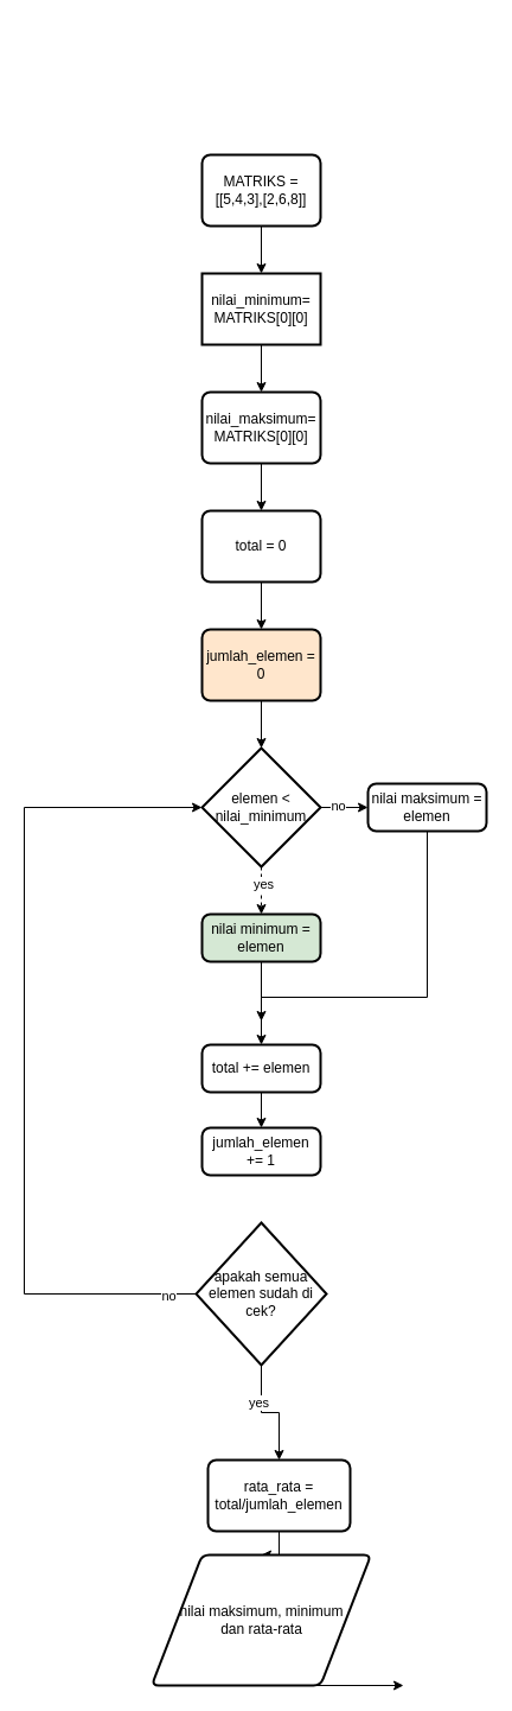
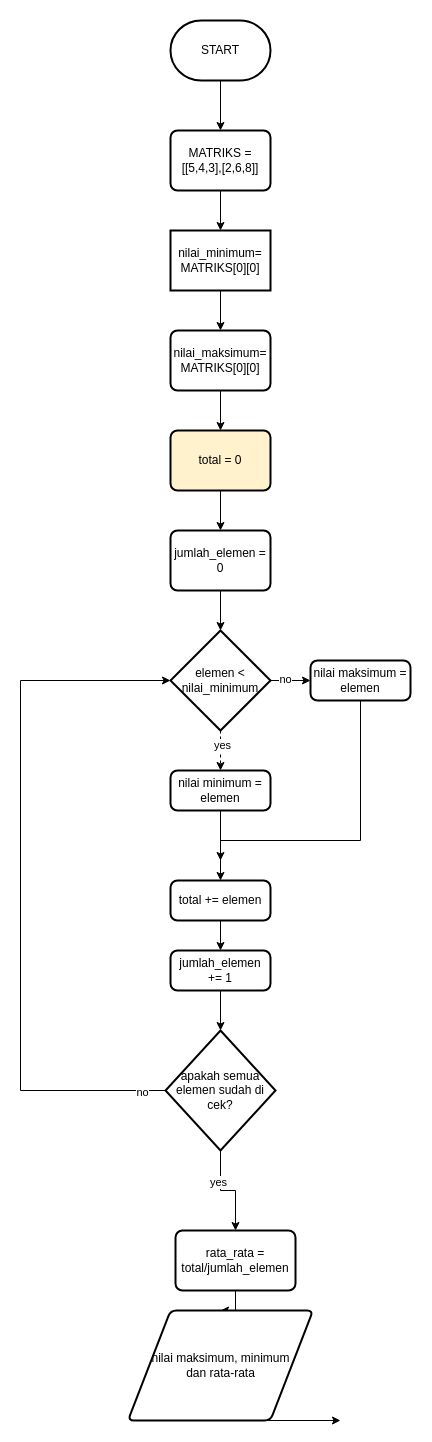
  <mxCell id="0" />
  <mxCell id="1" parent="0" />
+ <mxCell id="2" value="" style="edgeStyle=orthogonalEdgeStyle;rounded=0;orthogonalLoop=1;jettySize=auto;html=1;" edge="1" parent="1" source="3" target="5"><mxGeometry relative="1" as="geometry" /></mxCell>
+ <mxCell id="3" value="START" style="strokeWidth=2;html=1;shape=mxgraph.flowchart.terminator;whiteSpace=wrap;" vertex="1" parent="1"><mxGeometry x="170" y="20" width="100" height="60" as="geometry" /></mxCell>
  <mxCell id="4" value="" style="edgeStyle=orthogonalEdgeStyle;rounded=0;orthogonalLoop=1;jettySize=auto;html=1;" edge="1" parent="1" source="5" target="7"><mxGeometry relative="1" as="geometry" /></mxCell>
  <mxCell id="5" value="MATRIKS =[[5,4,3],[2,6,8]]" style="rounded=1;whiteSpace=wrap;html=1;absoluteArcSize=1;arcSize=14;strokeWidth=2;" vertex="1" parent="1"><mxGeometry x="170" y="130" width="100" height="60" as="geometry" /></mxCell>
  <mxCell id="6" value="" style="edgeStyle=orthogonalEdgeStyle;rounded=0;orthogonalLoop=1;jettySize=auto;html=1;" edge="1" parent="1" source="7" target="9"><mxGeometry relative="1" as="geometry" /></mxCell>
  <mxCell id="7" value="nilai_minimum= MATRIKS[0][0]" style="whiteSpace=wrap;html=1;absoluteArcSize=1;arcSize=14;strokeWidth=2;rounded=0;" vertex="1" parent="1"><mxGeometry x="170" y="230" width="100" height="60" as="geometry" /></mxCell>
  <mxCell id="8" value="" style="edgeStyle=orthogonalEdgeStyle;rounded=0;orthogonalLoop=1;jettySize=auto;html=1;" edge="1" parent="1" source="9" target="13"><mxGeometry relative="1" as="geometry" /></mxCell>
  <mxCell id="9" value="nilai_maksimum= MATRIKS[0][0]" style="rounded=1;whiteSpace=wrap;html=1;absoluteArcSize=1;arcSize=14;strokeWidth=2;" vertex="1" parent="1"><mxGeometry x="170" y="330" width="100" height="60" as="geometry" /></mxCell>
  <mxCell id="10" value="" style="edgeStyle=orthogonalEdgeStyle;rounded=0;orthogonalLoop=1;jettySize=auto;html=1;entryX=0.5;entryY=0;entryDx=0;entryDy=0;entryPerimeter=0;" edge="1" parent="1" source="11" target="18"><mxGeometry relative="1" as="geometry"><mxPoint x="220" y="630" as="targetPoint" /></mxGeometry></mxCell>
- <mxCell id="11" value="jumlah_elemen = 0" style="rounded=1;whiteSpace=wrap;html=1;absoluteArcSize=1;arcSize=14;strokeWidth=2;fillColor=#ffe6cc;" vertex="1" parent="1"><mxGeometry x="170" y="530" width="100" height="60" as="geometry" /></mxCell>
+ <mxCell id="11" value="jumlah_elemen = 0" style="rounded=1;whiteSpace=wrap;html=1;absoluteArcSize=1;arcSize=14;strokeWidth=2;" vertex="1" parent="1"><mxGeometry x="170" y="530" width="100" height="60" as="geometry" /></mxCell>
  <mxCell id="12" value="" style="edgeStyle=orthogonalEdgeStyle;rounded=0;orthogonalLoop=1;jettySize=auto;html=1;" edge="1" parent="1" source="13" target="11"><mxGeometry relative="1" as="geometry" /></mxCell>
- <mxCell id="13" value="total = 0" style="rounded=1;whiteSpace=wrap;html=1;absoluteArcSize=1;arcSize=14;strokeWidth=2;" vertex="1" parent="1"><mxGeometry x="170" y="430" width="100" height="60" as="geometry" /></mxCell>
+ <mxCell id="13" value="total = 0" style="rounded=1;whiteSpace=wrap;html=1;absoluteArcSize=1;arcSize=14;strokeWidth=2;fillColor=#fff2cc;" vertex="1" parent="1"><mxGeometry x="170" y="430" width="100" height="60" as="geometry" /></mxCell>
  <mxCell id="14" value="" style="edgeStyle=orthogonalEdgeStyle;rounded=0;orthogonalLoop=1;jettySize=auto;html=1;dashed=1;" edge="1" parent="1" source="18" target="19"><mxGeometry relative="1" as="geometry" /></mxCell>
  <mxCell id="15" value="yes" style="edgeLabel;html=1;align=center;verticalAlign=middle;resizable=0;points=[];" vertex="1" connectable="0" parent="14"><mxGeometry x="-0.28" y="1" relative="1" as="geometry"><mxPoint as="offset" /></mxGeometry></mxCell>
  <mxCell id="16" value="" style="edgeStyle=orthogonalEdgeStyle;rounded=0;orthogonalLoop=1;jettySize=auto;html=1;" edge="1" parent="1" source="18" target="20"><mxGeometry relative="1" as="geometry" /></mxCell>
  <mxCell id="17" value="no" style="edgeLabel;html=1;align=center;verticalAlign=middle;resizable=0;points=[];" vertex="1" connectable="0" parent="16"><mxGeometry x="-0.31" y="2" relative="1" as="geometry"><mxPoint as="offset" /></mxGeometry></mxCell>
  <mxCell id="18" value="elemen &amp;lt; nilai_minimum" style="strokeWidth=2;html=1;shape=mxgraph.flowchart.decision;whiteSpace=wrap;" vertex="1" parent="1"><mxGeometry x="170" y="630" width="100" height="100" as="geometry" /></mxCell>
- <mxCell id="19" value="nilai minimum = elemen" style="rounded=1;whiteSpace=wrap;html=1;absoluteArcSize=1;arcSize=14;strokeWidth=2;fillColor=#d5e8d4;" vertex="1" parent="1"><mxGeometry x="170" y="770" width="100" height="40" as="geometry" /></mxCell>
+ <mxCell id="19" value="nilai minimum = elemen" style="rounded=1;whiteSpace=wrap;html=1;absoluteArcSize=1;arcSize=14;strokeWidth=2;" vertex="1" parent="1"><mxGeometry x="170" y="770" width="100" height="40" as="geometry" /></mxCell>
  <mxCell id="20" value="nilai maksimum = elemen" style="rounded=1;whiteSpace=wrap;html=1;absoluteArcSize=1;arcSize=14;strokeWidth=2;" vertex="1" parent="1"><mxGeometry x="310" y="660" width="100" height="40" as="geometry" /></mxCell>
  <mxCell id="21" value="" style="endArrow=classic;html=1;rounded=0;exitX=0.5;exitY=1;exitDx=0;exitDy=0;entryX=0.5;entryY=0;entryDx=0;entryDy=0;" edge="1" parent="1" source="19" target="24"><mxGeometry width="50" height="50" relative="1" as="geometry"><mxPoint x="280" y="870" as="sourcePoint" /><mxPoint x="220" y="890" as="targetPoint" /></mxGeometry></mxCell>
  <mxCell id="22" value="" style="endArrow=classic;html=1;rounded=0;exitX=0.5;exitY=1;exitDx=0;exitDy=0;" edge="1" parent="1" source="20"><mxGeometry width="50" height="50" relative="1" as="geometry"><mxPoint x="360" y="750" as="sourcePoint" /><mxPoint x="220" y="860" as="targetPoint" /><Array as="points"><mxPoint x="360" y="840" /><mxPoint x="220" y="840" /></Array></mxGeometry></mxCell>
  <mxCell id="23" value="" style="edgeStyle=orthogonalEdgeStyle;rounded=0;orthogonalLoop=1;jettySize=auto;html=1;" edge="1" parent="1" source="24" target="26"><mxGeometry relative="1" as="geometry" /></mxCell>
  <mxCell id="24" value="total += elemen&lt;span style=&quot;color: rgba(0, 0, 0, 0); font-family: monospace; font-size: 0px; text-align: start; text-wrap-mode: nowrap;&quot;&gt;%3CmxGraphModel%3E%3Croot%3E%3CmxCell%20id%3D%220%22%2F%3E%3CmxCell%20id%3D%221%22%20parent%3D%220%22%2F%3E%3CmxCell%20id%3D%222%22%20value%3D%22nilai%20minimum%20%3D%20elemen%22%20style%3D%22rounded%3D1%3BwhiteSpace%3Dwrap%3Bhtml%3D1%3BabsoluteArcSize%3D1%3BarcSize%3D14%3BstrokeWidth%3D2%3B%22%20vertex%3D%221%22%20parent%3D%221%22%3E%3CmxGeometry%20x%3D%22450%22%20y%3D%22790%22%20width%3D%22100%22%20height%3D%2240%22%20as%3D%22geometry%22%2F%3E%3C%2FmxCell%3E%3C%2Froot%3E%3C%2FmxGraphModel%3E&lt;/span&gt;" style="rounded=1;whiteSpace=wrap;html=1;absoluteArcSize=1;arcSize=14;strokeWidth=2;" vertex="1" parent="1"><mxGeometry x="170" y="880" width="100" height="40" as="geometry" /></mxCell>
+ <mxCell id="25" value="" style="edgeStyle=orthogonalEdgeStyle;rounded=0;orthogonalLoop=1;jettySize=auto;html=1;exitX=0.5;exitY=1;exitDx=0;exitDy=0;entryX=0.5;entryY=0;entryDx=0;entryDy=0;entryPerimeter=0;" edge="1" parent="1" source="26" target="31"><mxGeometry relative="1" as="geometry"><mxPoint x="340" y="1000" as="targetPoint" /></mxGeometry></mxCell>
  <mxCell id="26" value="jumlah_elemen += 1" style="rounded=1;whiteSpace=wrap;html=1;absoluteArcSize=1;arcSize=14;strokeWidth=2;" vertex="1" parent="1"><mxGeometry x="170" y="950" width="100" height="40" as="geometry" /></mxCell>
  <mxCell id="27" value="" style="edgeStyle=orthogonalEdgeStyle;rounded=0;orthogonalLoop=1;jettySize=auto;html=1;" edge="1" parent="1" source="28" target="34"><mxGeometry relative="1" as="geometry" /></mxCell>
  <mxCell id="28" value="rata_rata = total/jumlah_elemen" style="rounded=1;whiteSpace=wrap;html=1;absoluteArcSize=1;arcSize=14;strokeWidth=2;" vertex="1" parent="1"><mxGeometry x="175" y="1230" width="120" height="60" as="geometry" /></mxCell>
  <mxCell id="29" value="" style="edgeStyle=orthogonalEdgeStyle;rounded=0;orthogonalLoop=1;jettySize=auto;html=1;" edge="1" parent="1" source="31" target="28"><mxGeometry relative="1" as="geometry" /></mxCell>
  <mxCell id="30" value="yes" style="edgeLabel;html=1;align=center;verticalAlign=middle;resizable=0;points=[];" vertex="1" connectable="0" parent="29"><mxGeometry x="-0.344" y="-3" relative="1" as="geometry"><mxPoint as="offset" /></mxGeometry></mxCell>
  <mxCell id="31" value="apakah semua elemen sudah di cek?" style="strokeWidth=2;html=1;shape=mxgraph.flowchart.decision;whiteSpace=wrap;" vertex="1" parent="1"><mxGeometry x="165" y="1030" width="110" height="120" as="geometry" /></mxCell>
  <mxCell id="32" value="" style="endArrow=classic;html=1;rounded=0;entryX=0;entryY=0.5;entryDx=0;entryDy=0;entryPerimeter=0;exitX=0;exitY=0.5;exitDx=0;exitDy=0;exitPerimeter=0;" edge="1" parent="1" source="31" target="18"><mxGeometry width="50" height="50" relative="1" as="geometry"><mxPoint x="-50" y="780" as="sourcePoint" /><mxPoint x="300" y="920" as="targetPoint" /><Array as="points"><mxPoint x="20" y="1090" /><mxPoint x="20" y="680" /></Array></mxGeometry></mxCell>
  <mxCell id="33" value="no" style="edgeLabel;html=1;align=center;verticalAlign=middle;resizable=0;points=[];" vertex="1" connectable="0" parent="32"><mxGeometry x="-0.931" y="1" relative="1" as="geometry"><mxPoint as="offset" /></mxGeometry></mxCell>
  <mxCell id="34" value="nilai maksimum, minimum dan rata-rata" style="shape=parallelogram;html=1;strokeWidth=2;perimeter=parallelogramPerimeter;whiteSpace=wrap;rounded=1;arcSize=12;size=0.23;spacingLeft=20;spacingRight=20;" vertex="1" parent="1"><mxGeometry x="127.5" y="1310" width="185" height="110" as="geometry" /></mxCell>
  <mxCell id="35" value="" style="endArrow=classic;html=1;rounded=0;exitX=0.75;exitY=1;exitDx=0;exitDy=0;" edge="1" parent="1" source="34"><mxGeometry width="50" height="50" relative="1" as="geometry"><mxPoint x="230" y="1270" as="sourcePoint" /><mxPoint x="340" y="1420" as="targetPoint" /></mxGeometry></mxCell>
